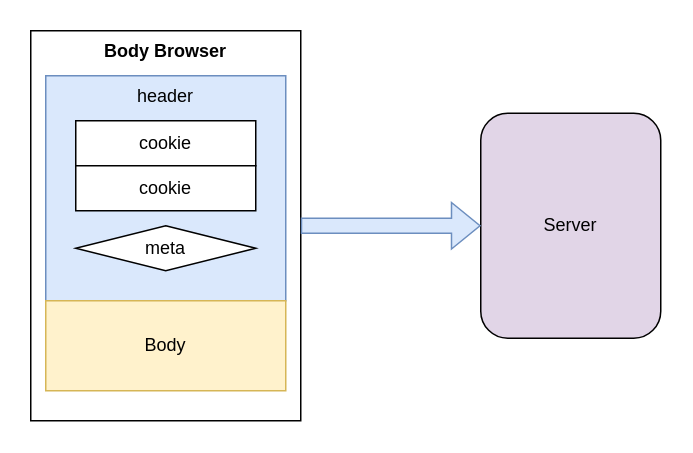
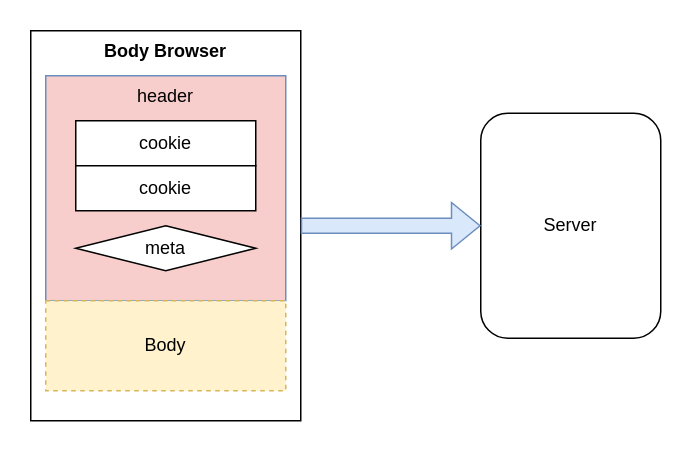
  <mxCell id="0" />
  <mxCell id="1" parent="0" />
  <mxCell id="2" value="&lt;b&gt;Body Browser&lt;/b&gt;" style="rounded=0;whiteSpace=wrap;html=1;verticalAlign=top;" parent="1" vertex="1"><mxGeometry x="20" y="20" width="180" height="260" as="geometry" /></mxCell>
- <mxCell id="3" value="header" style="rounded=0;whiteSpace=wrap;html=1;verticalAlign=top;fillColor=#dae8fc;strokeColor=#6c8ebf;" parent="1" vertex="1"><mxGeometry x="30" y="50" width="160" height="150" as="geometry" /></mxCell>
+ <mxCell id="3" value="header" style="rounded=0;whiteSpace=wrap;html=1;verticalAlign=top;fillColor=#f8cecc;strokeColor=#6c8ebf;" parent="1" vertex="1"><mxGeometry x="30" y="50" width="160" height="150" as="geometry" /></mxCell>
  <mxCell id="4" value="cookie" style="rounded=0;whiteSpace=wrap;html=1;" parent="1" vertex="1"><mxGeometry x="50" y="80" width="120" height="30" as="geometry" /></mxCell>
  <mxCell id="5" value="cookie" style="rounded=0;whiteSpace=wrap;html=1;" parent="1" vertex="1"><mxGeometry x="50" y="110" width="120" height="30" as="geometry" /></mxCell>
  <mxCell id="6" value="meta" style="rhombus;whiteSpace=wrap;html=1;" parent="1" vertex="1"><mxGeometry x="50" y="150" width="120" height="30" as="geometry" /></mxCell>
- <mxCell id="7" value="Server" style="rounded=1;whiteSpace=wrap;html=1;fillColor=#e1d5e7;" parent="1" vertex="1"><mxGeometry x="320" y="75" width="120" height="150" as="geometry" /></mxCell>
- <mxCell id="8" value="Body" style="rounded=0;whiteSpace=wrap;html=1;fillColor=#fff2cc;strokeColor=#d6b656;" parent="1" vertex="1"><mxGeometry x="30" y="200" width="160" height="60" as="geometry" /></mxCell>
+ <mxCell id="7" value="Server" style="rounded=1;whiteSpace=wrap;html=1;" parent="1" vertex="1"><mxGeometry x="320" y="75" width="120" height="150" as="geometry" /></mxCell>
+ <mxCell id="8" value="Body" style="rounded=0;whiteSpace=wrap;html=1;fillColor=#fff2cc;strokeColor=#d6b656;dashed=1;" parent="1" vertex="1"><mxGeometry x="30" y="200" width="160" height="60" as="geometry" /></mxCell>
  <mxCell id="9" value="" style="shape=flexArrow;endArrow=classic;html=1;rounded=0;exitX=1;exitY=0.5;exitDx=0;exitDy=0;fillColor=#dae8fc;strokeColor=#6c8ebf;" parent="1" source="2" edge="1"><mxGeometry width="50" height="50" relative="1" as="geometry"><mxPoint x="240" y="210" as="sourcePoint" /><mxPoint x="320" y="150" as="targetPoint" /></mxGeometry></mxCell>
